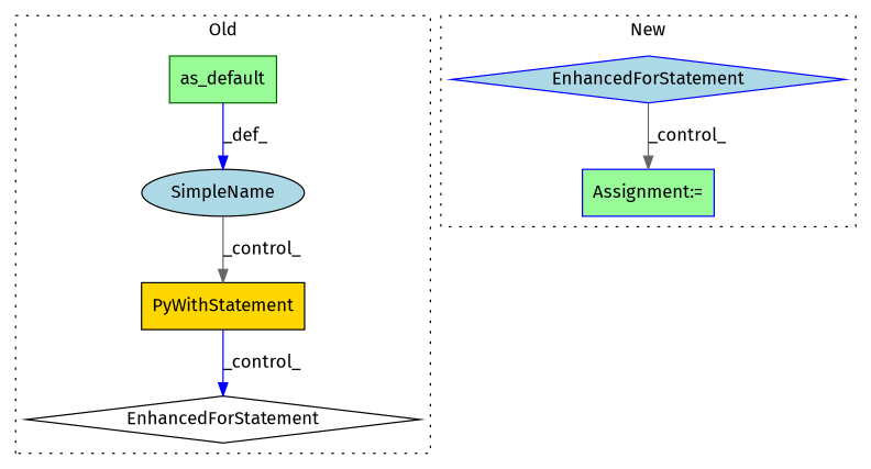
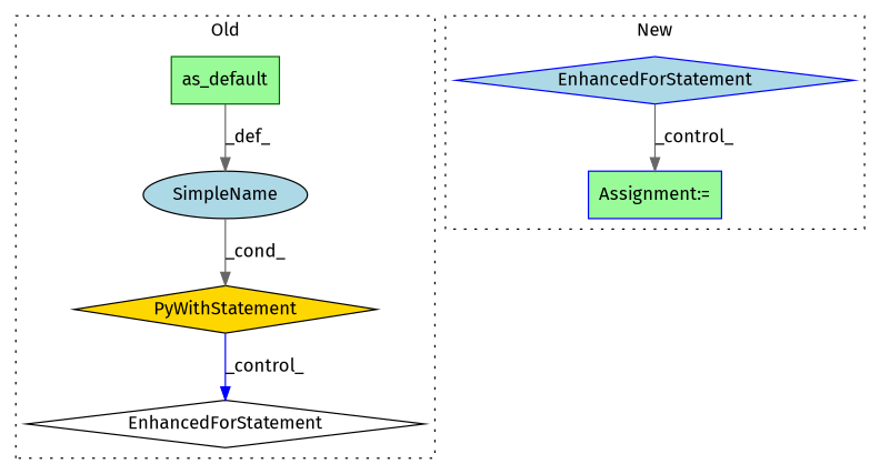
  digraph {
    fontname="Fira Sans"
    node [a=70 color=black fillcolor=palegreen fontname="Fira Sans" shape=diamond style=filled]
    edge [color=blue fontname="Fira Sans"]
    n1 [a=32 color=darkgreen l=12 label=as_default s=6030 shape=box]
    n2 [fillcolor=white l="83,2" label=EnhancedForStatement s="6690,6817"]
    n3 [a=42 fillcolor=lightblue label=SimpleName shape=ellipse]
-   n4 [a=104 fillcolor=gold l="10,2" label=PyWithStatement s="6008,6042" shape=box]
+   n4 [a=104 fillcolor=gold l="10,2" label=PyWithStatement s="6008,6042"]
    n5 [color=blue fillcolor=lightblue l="61,2" label=EnhancedForStatement s="6165,6252"]
    n6 [a=7 color=blue l=1 label="Assignment:=" s=6304 shape=box]
    subgraph cluster_1 {
      label=Old
      style=dotted
      n1
      n2
      n3
      n4
    }
    subgraph cluster_2 {
      label=New
      style=dotted
      n5
      n6
    }
-   n1 -> n3 [label=_def_]
-   n3 -> n4 [color=gray40 label=_control_]
+   n1 -> n3 [color=gray40 label=_def_]
+   n3 -> n4 [color=gray40 label=_cond_]
    n4 -> n2 [label=_control_]
    n5 -> n6 [color=gray40 label=_control_]
  }
